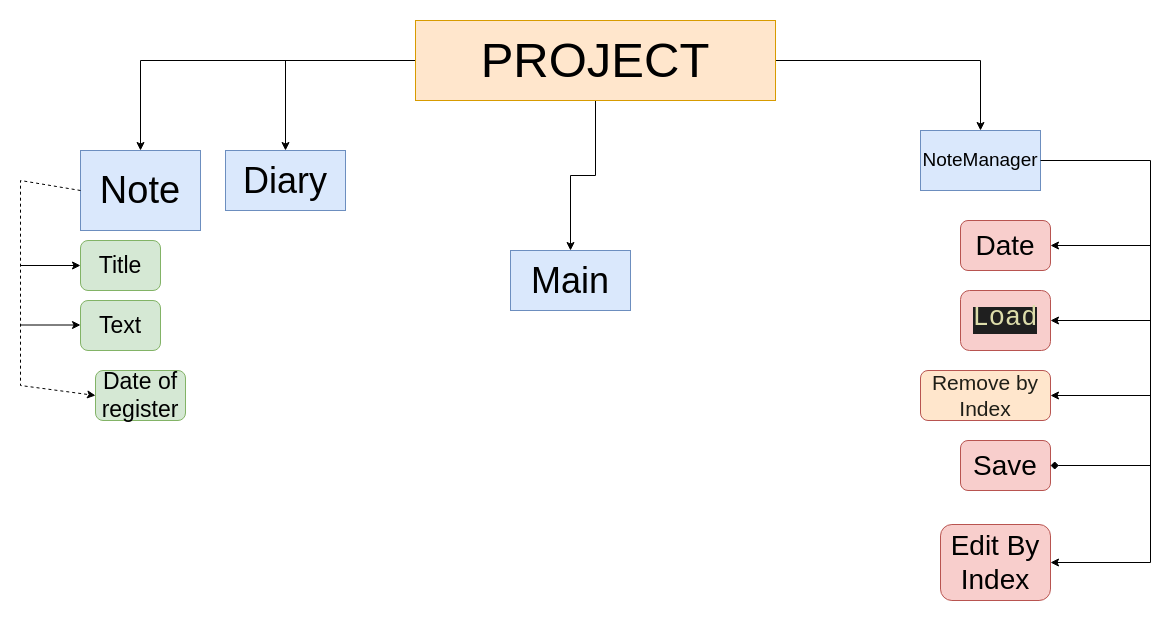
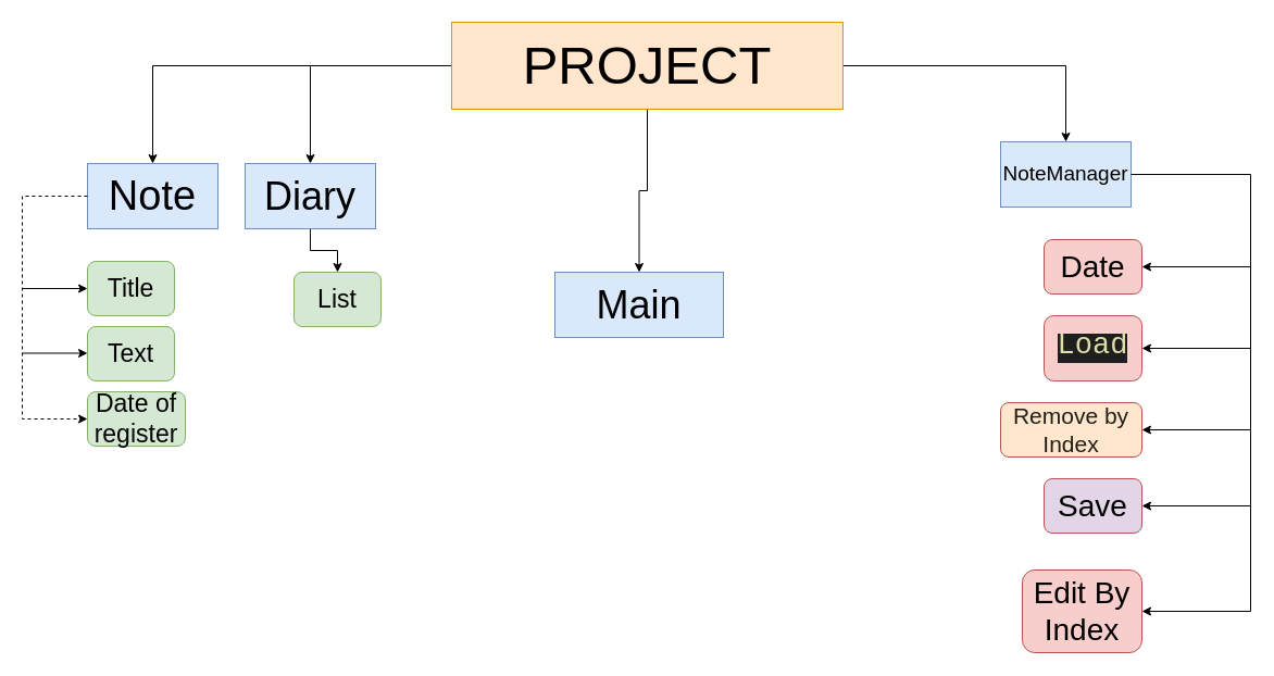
  <mxCell id="0" />
  <mxCell id="1" parent="0" />
- <mxCell id="2" value="&lt;font style=&quot;font-size: 38px;&quot;&gt;Note&lt;/font&gt;" style="rounded=0;whiteSpace=wrap;html=1;fillColor=#dae8fc;strokeColor=#6c8ebf;" parent="1" vertex="1"><mxGeometry x="80" y="150" width="120" height="80" as="geometry" /></mxCell>
+ <mxCell id="2" value="&lt;font style=&quot;font-size: 38px;&quot;&gt;Note&lt;/font&gt;" style="rounded=0;whiteSpace=wrap;html=1;fillColor=#dae8fc;strokeColor=#6c8ebf;" parent="1" vertex="1"><mxGeometry x="80" y="150" width="120" height="60" as="geometry" /></mxCell>
  <mxCell id="3" value="&lt;font style=&quot;font-size: 23px;&quot;&gt;Title&lt;/font&gt;" style="rounded=1;whiteSpace=wrap;html=1;fillColor=#d5e8d4;strokeColor=#82b366;" parent="1" vertex="1"><mxGeometry x="80" y="240" width="80" height="50" as="geometry" /></mxCell>
  <mxCell id="4" value="&lt;font style=&quot;font-size: 23px;&quot;&gt;Text&lt;/font&gt;" style="rounded=1;whiteSpace=wrap;html=1;fillColor=#d5e8d4;strokeColor=#82b366;" parent="1" vertex="1"><mxGeometry x="80" y="300" width="80" height="50" as="geometry" /></mxCell>
- <mxCell id="5" value="&lt;font style=&quot;font-size: 23px;&quot;&gt;Date of register&lt;/font&gt;" style="rounded=1;whiteSpace=wrap;html=1;fillColor=#d5e8d4;strokeColor=#82b366;" parent="1" vertex="1"><mxGeometry x="95" y="370" width="90" height="50" as="geometry" /></mxCell>
+ <mxCell id="5" value="&lt;font style=&quot;font-size: 23px;&quot;&gt;Date of register&lt;/font&gt;" style="rounded=1;whiteSpace=wrap;html=1;fillColor=#d5e8d4;strokeColor=#82b366;" parent="1" vertex="1"><mxGeometry x="80" y="360" width="90" height="50" as="geometry" /></mxCell>
  <mxCell id="6" value="" style="endArrow=classic;html=1;rounded=0;exitX=0;exitY=0.5;exitDx=0;exitDy=0;entryX=0;entryY=0.5;entryDx=0;entryDy=0;dashed=1;" parent="1" source="2" target="5" edge="1"><mxGeometry width="50" height="50" relative="1" as="geometry"><mxPoint x="170" y="460" as="sourcePoint" /><mxPoint x="220" y="410" as="targetPoint" /><Array as="points"><mxPoint x="20" y="180" /><mxPoint x="20" y="385" /></Array></mxGeometry></mxCell>
  <mxCell id="7" value="" style="endArrow=classic;html=1;rounded=0;entryX=0;entryY=0.5;entryDx=0;entryDy=0;" parent="1" target="3" edge="1"><mxGeometry width="50" height="50" relative="1" as="geometry"><mxPoint x="20" y="265" as="sourcePoint" /><mxPoint x="220" y="410" as="targetPoint" /></mxGeometry></mxCell>
  <mxCell id="8" value="" style="endArrow=classic;html=1;rounded=0;entryX=0;entryY=0.5;entryDx=0;entryDy=0;" parent="1" edge="1"><mxGeometry width="50" height="50" relative="1" as="geometry"><mxPoint x="20" y="324.5" as="sourcePoint" /><mxPoint x="80" y="324.5" as="targetPoint" /></mxGeometry></mxCell>
  <mxCell id="9" style="edgeStyle=orthogonalEdgeStyle;rounded=0;orthogonalLoop=1;jettySize=auto;html=1;entryX=0.5;entryY=0;entryDx=0;entryDy=0;" parent="1" source="13" target="2" edge="1"><mxGeometry relative="1" as="geometry" /></mxCell>
  <mxCell id="10" style="edgeStyle=orthogonalEdgeStyle;rounded=0;orthogonalLoop=1;jettySize=auto;html=1;entryX=0.5;entryY=0;entryDx=0;entryDy=0;" parent="1" source="13" target="14" edge="1"><mxGeometry relative="1" as="geometry" /></mxCell>
  <mxCell id="11" style="edgeStyle=orthogonalEdgeStyle;rounded=0;orthogonalLoop=1;jettySize=auto;html=1;entryX=0.5;entryY=0;entryDx=0;entryDy=0;" parent="1" source="13" target="23" edge="1"><mxGeometry relative="1" as="geometry" /></mxCell>
  <mxCell id="12" style="edgeStyle=orthogonalEdgeStyle;rounded=0;orthogonalLoop=1;jettySize=auto;html=1;entryX=0.5;entryY=0;entryDx=0;entryDy=0;" edge="1" parent="1" source="13" target="25"><mxGeometry relative="1" as="geometry" /></mxCell>
  <mxCell id="13" value="&lt;font style=&quot;font-size: 49px;&quot;&gt;PROJECT&lt;/font&gt;" style="rounded=0;whiteSpace=wrap;html=1;fillColor=#ffe6cc;strokeColor=#d79b00;" parent="1" vertex="1"><mxGeometry x="415" y="20" width="360" height="80" as="geometry" /></mxCell>
  <mxCell id="14" value="&lt;font style=&quot;font-size: 19px;&quot;&gt;NoteManager&lt;/font&gt;" style="rounded=0;whiteSpace=wrap;html=1;fillColor=#dae8fc;strokeColor=#6c8ebf;" parent="1" vertex="1"><mxGeometry x="920" y="130" width="120" height="60" as="geometry" /></mxCell>
  <mxCell id="15" value="&lt;font style=&quot;font-size: 28px;&quot;&gt;Date&lt;/font&gt;" style="rounded=1;whiteSpace=wrap;html=1;fillColor=#f8cecc;strokeColor=#b85450;" parent="1" vertex="1"><mxGeometry x="960" y="220" width="90" height="50" as="geometry" /></mxCell>
  <mxCell id="16" value="&lt;div style=&quot;background-color: rgb(31, 31, 31); font-family: Menlo, Monaco, &amp;quot;Courier New&amp;quot;, monospace; line-height: 23px; white-space: pre;&quot;&gt;&lt;font color=&quot;#dcdcaa&quot;&gt;&lt;span style=&quot;font-size: 27px;&quot;&gt;Load&lt;/span&gt;&lt;/font&gt;&lt;/div&gt;" style="rounded=1;whiteSpace=wrap;html=1;fillColor=#f8cecc;strokeColor=#b85450;" parent="1" vertex="1"><mxGeometry x="960" y="290" width="90" height="60" as="geometry" /></mxCell>
  <mxCell id="17" value="&lt;font style=&quot;font-size: 21px;&quot;&gt;&lt;font style=&quot;font-size: 21px;&quot; color=&quot;#1f1f18&quot;&gt;Remove by Index&lt;/font&gt;&lt;/font&gt;" style="rounded=1;whiteSpace=wrap;html=1;fillColor=#ffe6cc;strokeColor=#b85450;" parent="1" vertex="1"><mxGeometry x="920" y="370" width="130" height="50" as="geometry" /></mxCell>
- <mxCell id="18" value="&lt;font style=&quot;font-size: 28px;&quot;&gt;Save&lt;/font&gt;" style="rounded=1;whiteSpace=wrap;html=1;fillColor=#f8cecc;strokeColor=#b85450;" parent="1" vertex="1"><mxGeometry x="960" y="440" width="90" height="50" as="geometry" /></mxCell>
- <mxCell id="19" value="" style="endArrow=diamond;html=1;rounded=0;exitX=1;exitY=0.5;exitDx=0;exitDy=0;entryX=1;entryY=0.5;entryDx=0;entryDy=0;" parent="1" source="14" target="18" edge="1"><mxGeometry width="50" height="50" relative="1" as="geometry"><mxPoint x="770" y="370" as="sourcePoint" /><mxPoint x="820" y="320" as="targetPoint" /><Array as="points"><mxPoint x="1150" y="160" /><mxPoint x="1150" y="465" /></Array></mxGeometry></mxCell>
+ <mxCell id="18" value="&lt;font style=&quot;font-size: 28px;&quot;&gt;Save&lt;/font&gt;" style="rounded=1;whiteSpace=wrap;html=1;fillColor=#e1d5e7;strokeColor=#b85450;" parent="1" vertex="1"><mxGeometry x="960" y="440" width="90" height="50" as="geometry" /></mxCell>
+ <mxCell id="19" value="" style="endArrow=classic;html=1;rounded=0;exitX=1;exitY=0.5;exitDx=0;exitDy=0;entryX=1;entryY=0.5;entryDx=0;entryDy=0;" parent="1" source="14" target="18" edge="1"><mxGeometry width="50" height="50" relative="1" as="geometry"><mxPoint x="770" y="370" as="sourcePoint" /><mxPoint x="820" y="320" as="targetPoint" /><Array as="points"><mxPoint x="1150" y="160" /><mxPoint x="1150" y="465" /></Array></mxGeometry></mxCell>
  <mxCell id="20" value="" style="endArrow=classic;html=1;rounded=0;entryX=1;entryY=0.5;entryDx=0;entryDy=0;" parent="1" target="15" edge="1"><mxGeometry width="50" height="50" relative="1" as="geometry"><mxPoint x="1150" y="245" as="sourcePoint" /><mxPoint x="820" y="320" as="targetPoint" /></mxGeometry></mxCell>
  <mxCell id="21" value="" style="endArrow=classic;html=1;rounded=0;" parent="1" edge="1"><mxGeometry width="50" height="50" relative="1" as="geometry"><mxPoint x="1150" y="320" as="sourcePoint" /><mxPoint x="1050" y="320" as="targetPoint" /></mxGeometry></mxCell>
  <mxCell id="22" value="" style="endArrow=classic;html=1;rounded=0;" parent="1" edge="1"><mxGeometry width="50" height="50" relative="1" as="geometry"><mxPoint x="1150" y="395" as="sourcePoint" /><mxPoint x="1050" y="395" as="targetPoint" /></mxGeometry></mxCell>
- <mxCell id="23" value="&lt;font style=&quot;font-size: 36px;&quot;&gt;Main&lt;/font&gt;" style="rounded=0;whiteSpace=wrap;html=1;fillColor=#dae8fc;strokeColor=#6c8ebf;" parent="1" vertex="1"><mxGeometry x="510" y="250" width="120" height="60" as="geometry" /></mxCell>
+ <mxCell id="23" value="&lt;font style=&quot;font-size: 36px;&quot;&gt;Main&lt;/font&gt;" style="rounded=0;whiteSpace=wrap;html=1;fillColor=#dae8fc;strokeColor=#6c8ebf;" parent="1" vertex="1"><mxGeometry x="510" y="250" width="155" height="60" as="geometry" /></mxCell>
+ <mxCell id="24" style="edgeStyle=orthogonalEdgeStyle;rounded=0;orthogonalLoop=1;jettySize=auto;html=1;entryX=0.5;entryY=0;entryDx=0;entryDy=0;" edge="1" parent="1" source="25" target="26"><mxGeometry relative="1" as="geometry" /></mxCell>
  <mxCell id="25" value="&lt;font style=&quot;font-size: 36px;&quot;&gt;Diary&lt;/font&gt;" style="rounded=0;whiteSpace=wrap;html=1;fillColor=#dae8fc;strokeColor=#6c8ebf;" vertex="1" parent="1"><mxGeometry x="225" y="150" width="120" height="60" as="geometry" /></mxCell>
+ <mxCell id="26" value="&lt;font style=&quot;font-size: 23px;&quot;&gt;List&lt;/font&gt;" style="rounded=1;whiteSpace=wrap;html=1;fillColor=#d5e8d4;strokeColor=#82b366;" vertex="1" parent="1"><mxGeometry x="270" y="250" width="80" height="50" as="geometry" /></mxCell>
  <mxCell id="27" value="&lt;font style=&quot;font-size: 28px;&quot;&gt;Edit By Index&lt;/font&gt;" style="rounded=1;whiteSpace=wrap;html=1;fillColor=#f8cecc;strokeColor=#b85450;" vertex="1" parent="1"><mxGeometry x="940" y="524" width="110" height="76" as="geometry" /></mxCell>
  <mxCell id="28" value="" style="endArrow=classic;html=1;rounded=0;entryX=1;entryY=0.5;entryDx=0;entryDy=0;" edge="1" parent="1" target="27"><mxGeometry width="50" height="50" relative="1" as="geometry"><mxPoint x="1150" y="460" as="sourcePoint" /><mxPoint x="720" y="380" as="targetPoint" /><Array as="points"><mxPoint x="1150" y="562" /></Array></mxGeometry></mxCell>
